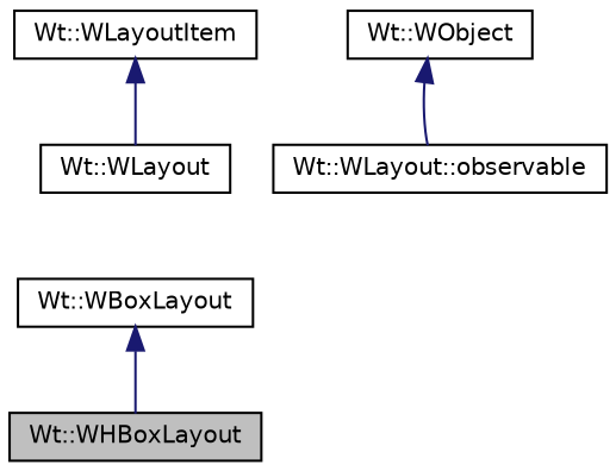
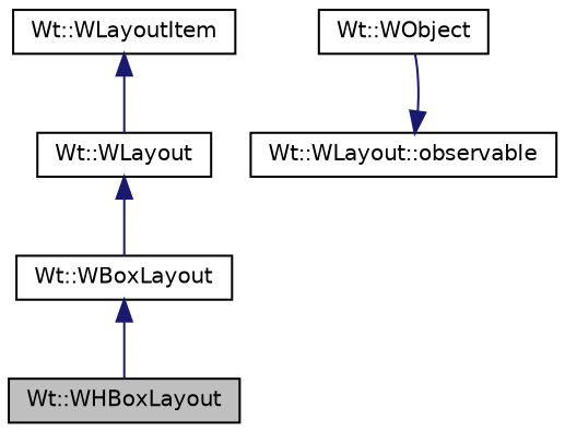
  digraph {
    node [color=black fillcolor=white fontname=Helvetica fontsize=10 shape=record style=filled]
    edge [color=midnightblue dir=back fontname=Helvetica fontsize=10 labelfontname=Helvetica labelfontsize=10 style=solid]
    n1 [fillcolor=grey75 fontcolor=black height=0.2 label="Wt::WHBoxLayout" width=0.4]
    n2 [height=0.2 label="Wt::WBoxLayout" width=0.4]
    n3 [height=0.2 label="Wt::WLayout" width=0.4]
    n4 [height=0.2 label="Wt::WLayoutItem" width=0.4]
    n5 [height=0.2 label="Wt::WObject" width=0.4]
    n6 [height=0.2 label="Wt::WLayout::observable" width=0.4]
    n2 -> n1
+   n3 -> n2
    n4 -> n3
-   n5 -> n6
+   n6 -> n5
  }
